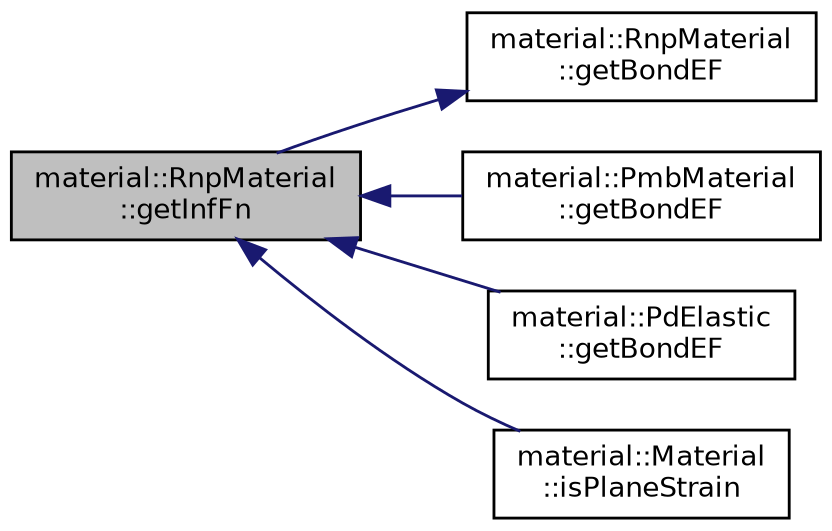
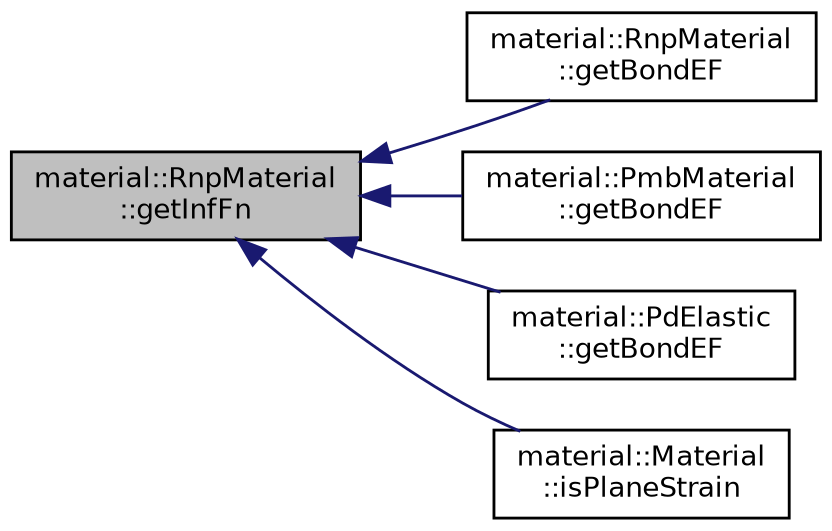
  digraph {
    rankdir=LR
    node [color=black fillcolor=white fontname=Helvetica fontsize=10 shape=record style=filled]
    edge [color=midnightblue dir=back fontname=Helvetica fontsize=10 labelfontname=Helvetica labelfontsize=10 style=solid]
    n1 [fillcolor=grey75 fontcolor=black height=0.2 label="material::RnpMaterial\l::getInfFn" width=0.4]
    n2 [height=0.2 label="material::RnpMaterial\l::getBondEF" width=0.4]
    n3 [height=0.2 label="material::PmbMaterial\l::getBondEF" width=0.4]
    n4 [height=0.2 label="material::PdElastic\l::getBondEF" width=0.4]
    n5 [height=0.2 label="material::Material\l::isPlaneStrain" width=0.4]
-   n2 -> n1
+   n1 -> n2
    n1 -> n3
    n1 -> n4
    n1 -> n5
  }
